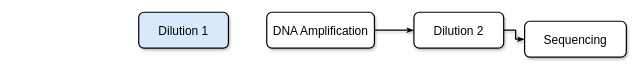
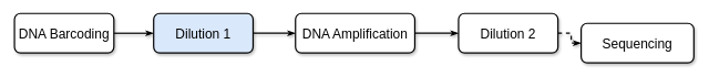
  <mxCell id="0" />
  <mxCell id="1" parent="0" />
+ <mxCell id="2" style="edgeStyle=orthogonalEdgeStyle;rounded=0;jumpSize=10;orthogonalLoop=1;jettySize=auto;html=1;exitX=1;exitY=0.5;exitDx=0;exitDy=0;entryX=0;entryY=0.5;entryDx=0;entryDy=0;shadow=1;fontSize=20;endArrow=classicThin;endFill=1;strokeWidth=2;" edge="1" parent="1" source="3" target="5"><mxGeometry relative="1" as="geometry" /></mxCell>
+ <mxCell id="3" value="DNA Barcoding" style="rounded=1;whiteSpace=wrap;html=1;fontSize=20;strokeWidth=2;shadow=1;" vertex="1" parent="1"><mxGeometry x="20" y="20" width="150" height="60" as="geometry" /></mxCell>
+ <mxCell id="4" style="edgeStyle=orthogonalEdgeStyle;rounded=0;jumpSize=10;orthogonalLoop=1;jettySize=auto;html=1;exitX=1;exitY=0.5;exitDx=0;exitDy=0;entryX=0;entryY=0.5;entryDx=0;entryDy=0;shadow=1;fontSize=20;endArrow=classicThin;endFill=1;strokeWidth=2;" edge="1" parent="1" source="5" target="7"><mxGeometry relative="1" as="geometry" /></mxCell>
  <mxCell id="5" value="Dilution 1" style="rounded=1;whiteSpace=wrap;html=1;fontSize=20;strokeWidth=2;shadow=1;fillColor=#dae8fc;" vertex="1" parent="1"><mxGeometry x="230" y="20" width="150" height="60" as="geometry" /></mxCell>
  <mxCell id="6" style="edgeStyle=orthogonalEdgeStyle;rounded=0;jumpSize=10;orthogonalLoop=1;jettySize=auto;html=1;exitX=1;exitY=0.5;exitDx=0;exitDy=0;entryX=0;entryY=0.5;entryDx=0;entryDy=0;shadow=1;fontSize=20;endArrow=classicThin;endFill=1;strokeWidth=2;" edge="1" parent="1" source="7" target="9"><mxGeometry relative="1" as="geometry" /></mxCell>
  <mxCell id="7" value="DNA Amplification" style="rounded=1;whiteSpace=wrap;html=1;fontSize=20;strokeWidth=2;shadow=1;" vertex="1" parent="1"><mxGeometry x="444" y="20" width="180" height="60" as="geometry" /></mxCell>
- <mxCell id="8" style="edgeStyle=orthogonalEdgeStyle;rounded=0;jumpSize=10;orthogonalLoop=1;jettySize=auto;html=1;entryX=0;entryY=0.5;entryDx=0;entryDy=0;shadow=1;fontSize=20;endArrow=classicThin;endFill=1;strokeWidth=2;" edge="1" parent="1" source="9" target="10"><mxGeometry relative="1" as="geometry" /></mxCell>
+ <mxCell id="8" style="edgeStyle=orthogonalEdgeStyle;rounded=0;jumpSize=10;orthogonalLoop=1;jettySize=auto;html=1;entryX=0;entryY=0.5;entryDx=0;entryDy=0;shadow=1;fontSize=20;endArrow=classicThin;endFill=1;strokeWidth=2;dashed=1;" edge="1" parent="1" source="9" target="10"><mxGeometry relative="1" as="geometry" /></mxCell>
  <mxCell id="9" value="Dilution 2" style="rounded=1;whiteSpace=wrap;html=1;fontSize=20;strokeWidth=2;shadow=1;" vertex="1" parent="1"><mxGeometry x="690" y="20" width="150" height="60" as="geometry" /></mxCell>
  <mxCell id="10" value="Sequencing" style="rounded=1;whiteSpace=wrap;html=1;fontSize=20;strokeWidth=2;shadow=1;" vertex="1" parent="1"><mxGeometry x="875" y="35" width="170" height="60" as="geometry" /></mxCell>
